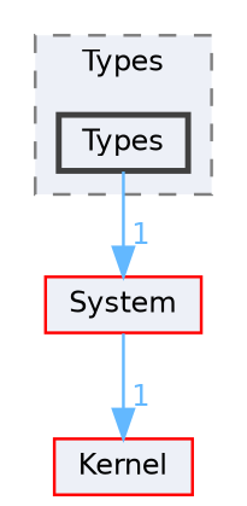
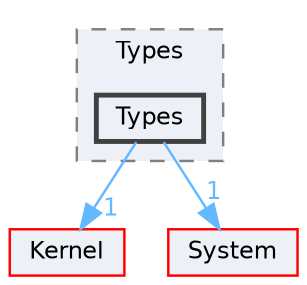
  digraph {
    compound=true
    node [color=red fillcolor="#edf0f7" fontname=Helvetica fontsize=10 shape=box style=filled]
    edge [color=steelblue1 fontcolor=steelblue1 fontname=Helvetica fontsize=10 headlabel=1 labeldistance=1.5 labelfontname=Helvetica labelfontsize=10]
    n1 [color=grey25 height=0.2 label=Types style="filled,bold" width=0.4]
    n2 [height=0.2 label=Kernel width=0.4]
    n3 [height=0.2 label=System width=0.4]
    subgraph cluster_1 {
      bgcolor="#edf0f7"
      fontname=Helvetica
      fontsize=10
      label=Types
      pencolor=grey50
      style="filled,dashed"
      n1
    }
-   n3 -> n2
+   n1 -> n2
    n1 -> n3
  }
